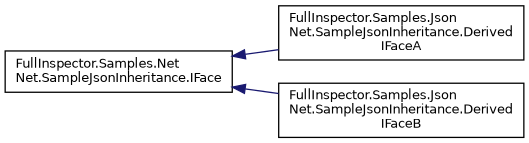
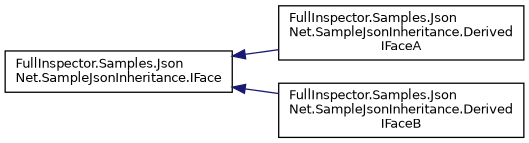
  digraph {
    rankdir=LR
    node [color=black fillcolor=white fontname=Helvetica fontsize=10 shape=record style=filled]
    edge [color=midnightblue dir=back fontname=Helvetica fontsize=10 labelfontname=Helvetica labelfontsize=10 style=solid]
-   n1 [height=0.2 label="FullInspector.Samples.Net\lNet.SampleJsonInheritance.IFace" width=0.4]
+   n1 [height=0.2 label="FullInspector.Samples.Json\lNet.SampleJsonInheritance.IFace" width=0.4]
    n2 [height=0.2 label="FullInspector.Samples.Json\lNet.SampleJsonInheritance.Derived\lIFaceA" width=0.4]
    n3 [height=0.2 label="FullInspector.Samples.Json\lNet.SampleJsonInheritance.Derived\lIFaceB" width=0.4]
    n1 -> n2
    n1 -> n3
  }
